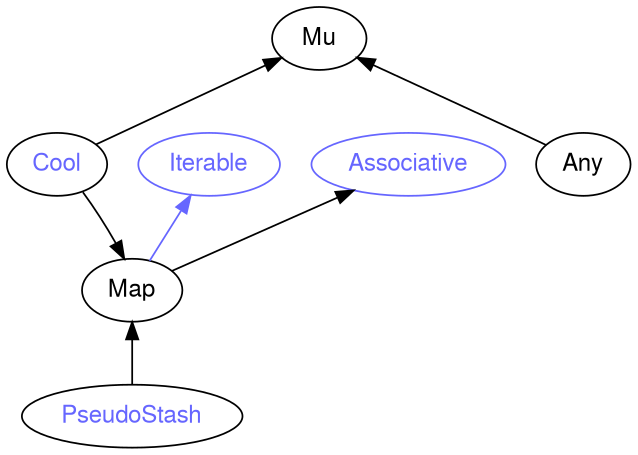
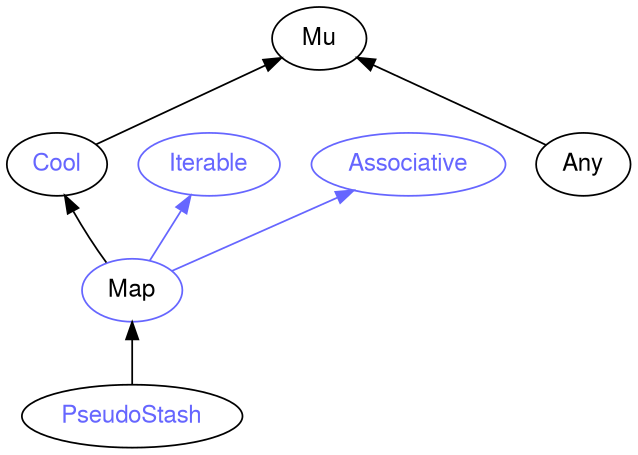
  digraph {
    rankdir=BT
    splines=polyline
    node [color="#000000" fontcolor="#6666FF" fontname=FreeSans]
    edge [color="#000000"]
    PseudoStash
-   Map [fontcolor="#000000"]
+   Map [color="#6666FF" fontcolor="#000000"]
    Cool
    Iterable [color="#6666FF"]
    Associative [color="#6666FF"]
    Any [fontcolor="#000000"]
    Mu [fontcolor="#000000"]
    PseudoStash -> Map
-   Cool -> Map
+   Map -> Cool
    Map -> Iterable [color="#6666FF"]
-   Map -> Associative
+   Map -> Associative [color="#6666FF"]
    Cool -> Mu
    Any -> Mu
  }
